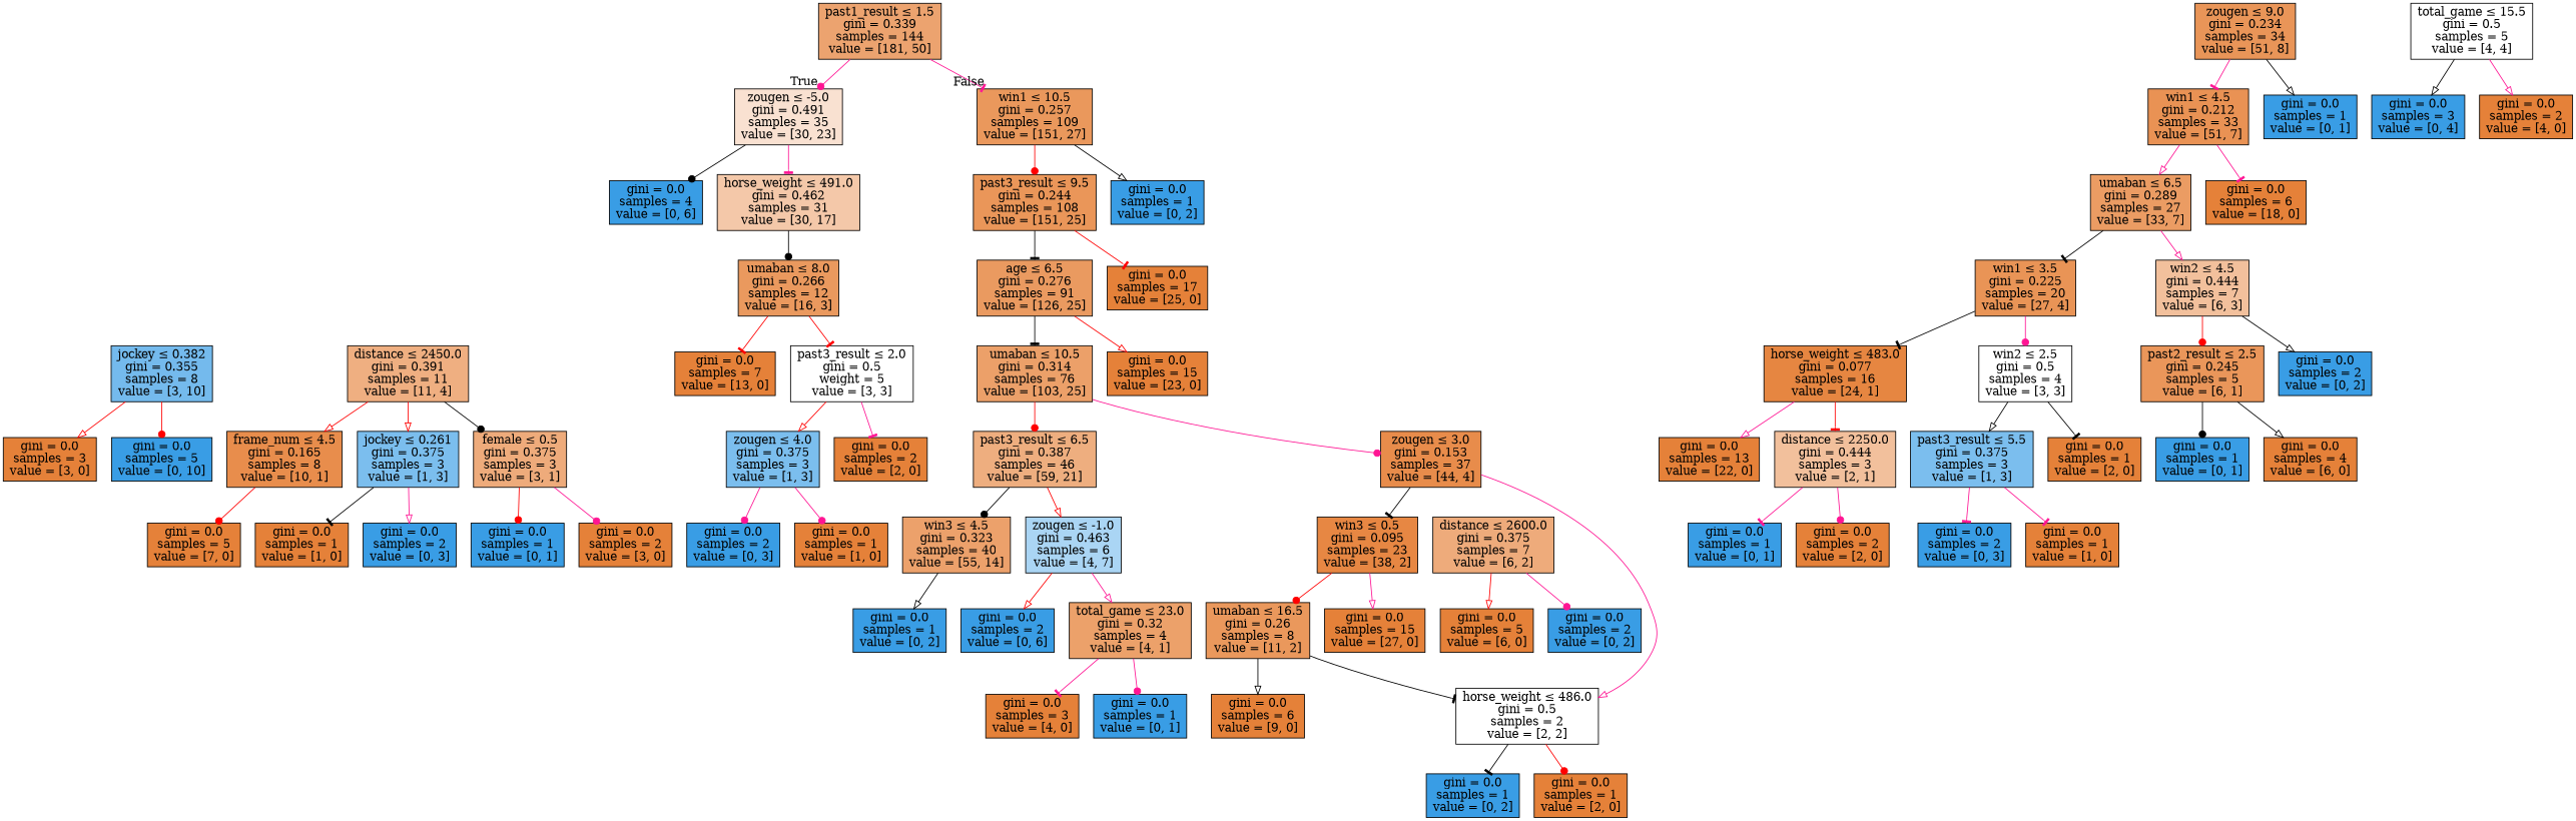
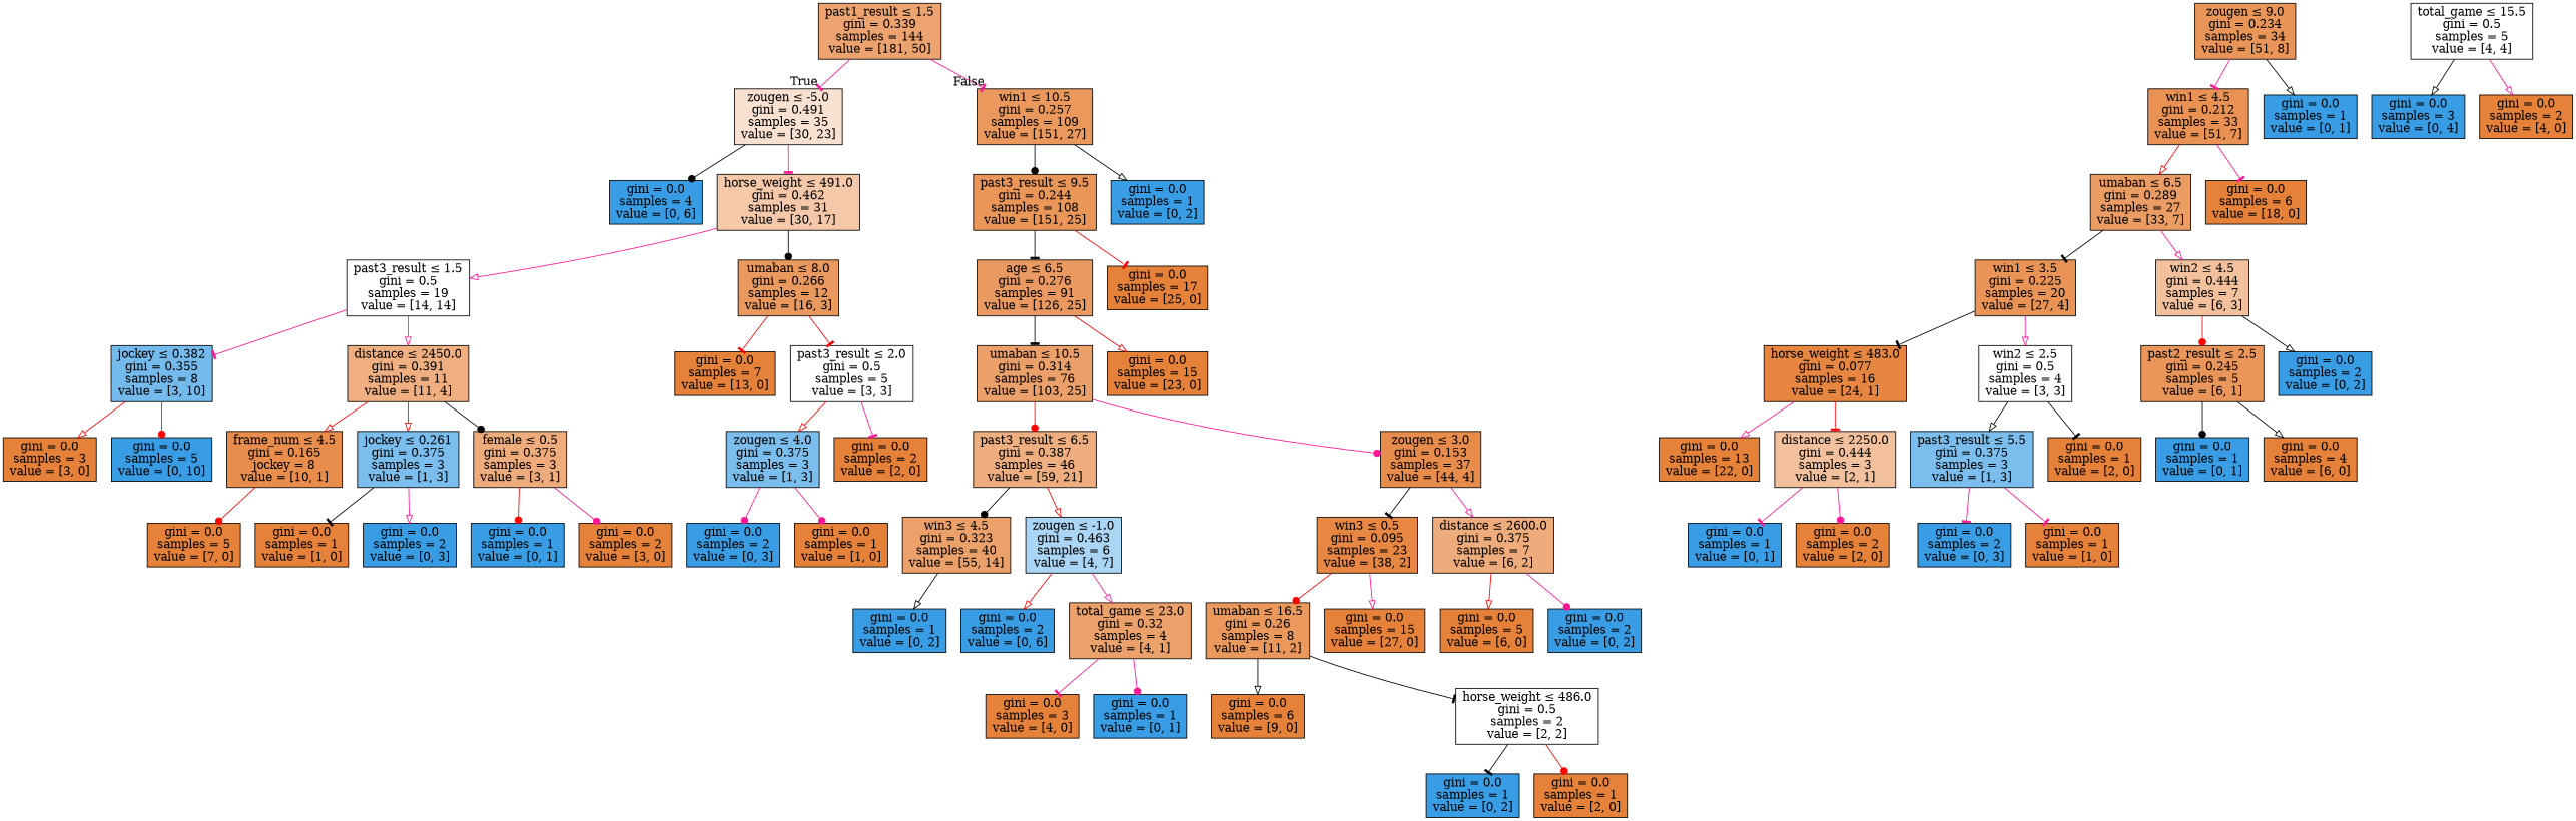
  digraph {
    node [color=black fillcolor="#e58139ff" shape=box style=filled]
    edge [arrowhead=onormal color=deeppink]
    n1 [fillcolor="#e58139b9" label=<past1_result &le; 1.5<br/>gini = 0.339<br/>samples = 144<br/>value = [181, 50]>]
    n2 [fillcolor="#e581393b" label=<zougen &le; -5.0<br/>gini = 0.491<br/>samples = 35<br/>value = [30, 23]>]
    n3 [fillcolor="#e58139d1" label=<win1 &le; 10.5<br/>gini = 0.257<br/>samples = 109<br/>value = [151, 27]>]
    n4 [fillcolor="#399de5ff" label=<gini = 0.0<br/>samples = 4<br/>value = [0, 6]>]
    n5 [fillcolor="#e581396e" label=<horse_weight &le; 491.0<br/>gini = 0.462<br/>samples = 31<br/>value = [30, 17]>]
    n6 [fillcolor="#e58139d5" label=<past3_result &le; 9.5<br/>gini = 0.244<br/>samples = 108<br/>value = [151, 25]>]
    n7 [fillcolor="#399de5ff" label=<gini = 0.0<br/>samples = 1<br/>value = [0, 2]>]
+   n8 [fillcolor="#e5813900" label=<past3_result &le; 1.5<br/>gini = 0.5<br/>samples = 19<br/>value = [14, 14]>]
    n9 [fillcolor="#e58139cf" label=<umaban &le; 8.0<br/>gini = 0.266<br/>samples = 12<br/>value = [16, 3]>]
    n10 [fillcolor="#399de5b3" label=<jockey &le; 0.382<br/>gini = 0.355<br/>samples = 8<br/>value = [3, 10]>]
    n11 [fillcolor="#e58139a2" label=<distance &le; 2450.0<br/>gini = 0.391<br/>samples = 11<br/>value = [11, 4]>]
    n12 [label=<gini = 0.0<br/>samples = 7<br/>value = [13, 0]>]
-   n13 [fillcolor="#e5813900" label=<past3_result &le; 2.0<br/>gini = 0.5<br/>weight = 5<br/>value = [3, 3]>]
+   n13 [fillcolor="#e5813900" label=<past3_result &le; 2.0<br/>gini = 0.5<br/>samples = 5<br/>value = [3, 3]>]
    n14 [label=<gini = 0.0<br/>samples = 3<br/>value = [3, 0]>]
    n15 [fillcolor="#399de5ff" label=<gini = 0.0<br/>samples = 5<br/>value = [0, 10]>]
-   n16 [fillcolor="#e58139e6" label=<frame_num &le; 4.5<br/>gini = 0.165<br/>samples = 8<br/>value = [10, 1]>]
+   n16 [fillcolor="#e58139e6" label=<frame_num &le; 4.5<br/>gini = 0.165<br/>jockey = 8<br/>value = [10, 1]>]
    n17 [fillcolor="#399de5aa" label=<jockey &le; 0.261<br/>gini = 0.375<br/>samples = 3<br/>value = [1, 3]>]
    n18 [fillcolor="#e58139aa" label=<female &le; 0.5<br/>gini = 0.375<br/>samples = 3<br/>value = [3, 1]>]
    n19 [label=<gini = 0.0<br/>samples = 5<br/>value = [7, 0]>]
    n20 [label=<gini = 0.0<br/>samples = 1<br/>value = [1, 0]>]
    n21 [fillcolor="#399de5ff" label=<gini = 0.0<br/>samples = 2<br/>value = [0, 3]>]
    n22 [fillcolor="#399de5ff" label=<gini = 0.0<br/>samples = 1<br/>value = [0, 1]>]
    n23 [label=<gini = 0.0<br/>samples = 2<br/>value = [3, 0]>]
    n24 [fillcolor="#399de5aa" label=<zougen &le; 4.0<br/>gini = 0.375<br/>samples = 3<br/>value = [1, 3]>]
    n25 [label=<gini = 0.0<br/>samples = 2<br/>value = [2, 0]>]
    n26 [fillcolor="#399de5ff" label=<gini = 0.0<br/>samples = 2<br/>value = [0, 3]>]
    n27 [label=<gini = 0.0<br/>samples = 1<br/>value = [1, 0]>]
    n28 [fillcolor="#e58139cc" label=<age &le; 6.5<br/>gini = 0.276<br/>samples = 91<br/>value = [126, 25]>]
    n29 [label=<gini = 0.0<br/>samples = 17<br/>value = [25, 0]>]
    n30 [fillcolor="#e58139c1" label=<umaban &le; 10.5<br/>gini = 0.314<br/>samples = 76<br/>value = [103, 25]>]
    n31 [label=<gini = 0.0<br/>samples = 15<br/>value = [23, 0]>]
    n32 [fillcolor="#e58139a4" label=<past3_result &le; 6.5<br/>gini = 0.387<br/>samples = 46<br/>value = [59, 21]>]
    n33 [fillcolor="#e58139e8" label=<zougen &le; 3.0<br/>gini = 0.153<br/>samples = 37<br/>value = [44, 4]>]
    n34 [fillcolor="#e58139be" label=<win3 &le; 4.5<br/>gini = 0.323<br/>samples = 40<br/>value = [55, 14]>]
    n35 [fillcolor="#399de56d" label=<zougen &le; -1.0<br/>gini = 0.463<br/>samples = 6<br/>value = [4, 7]>]
    n36 [fillcolor="#e58139f2" label=<win3 &le; 0.5<br/>gini = 0.095<br/>samples = 23<br/>value = [38, 2]>]
    n37 [fillcolor="#e58139aa" label=<distance &le; 2600.0<br/>gini = 0.375<br/>samples = 7<br/>value = [6, 2]>]
    n38 [fillcolor="#399de5ff" label=<gini = 0.0<br/>samples = 1<br/>value = [0, 2]>]
    n39 [fillcolor="#399de5ff" label=<gini = 0.0<br/>samples = 2<br/>value = [0, 6]>]
    n40 [fillcolor="#e58139bf" label=<total_game &le; 23.0<br/>gini = 0.32<br/>samples = 4<br/>value = [4, 1]>]
    n41 [fillcolor="#e58139d7" label=<zougen &le; 9.0<br/>gini = 0.234<br/>samples = 34<br/>value = [51, 8]>]
    n42 [fillcolor="#e58139dc" label=<win1 &le; 4.5<br/>gini = 0.212<br/>samples = 33<br/>value = [51, 7]>]
    n43 [fillcolor="#399de5ff" label=<gini = 0.0<br/>samples = 1<br/>value = [0, 1]>]
    n44 [fillcolor="#e5813900" label=<total_game &le; 15.5<br/>gini = 0.5<br/>samples = 5<br/>value = [4, 4]>]
    n45 [fillcolor="#399de5ff" label=<gini = 0.0<br/>samples = 3<br/>value = [0, 4]>]
    n46 [label=<gini = 0.0<br/>samples = 2<br/>value = [4, 0]>]
    n47 [fillcolor="#e58139c9" label=<umaban &le; 6.5<br/>gini = 0.289<br/>samples = 27<br/>value = [33, 7]>]
    n48 [label=<gini = 0.0<br/>samples = 6<br/>value = [18, 0]>]
    n49 [fillcolor="#e58139d9" label=<win1 &le; 3.5<br/>gini = 0.225<br/>samples = 20<br/>value = [27, 4]>]
    n50 [fillcolor="#e581397f" label=<win2 &le; 4.5<br/>gini = 0.444<br/>samples = 7<br/>value = [6, 3]>]
    n51 [fillcolor="#e58139f4" label=<horse_weight &le; 483.0<br/>gini = 0.077<br/>samples = 16<br/>value = [24, 1]>]
    n52 [fillcolor="#e5813900" label=<win2 &le; 2.5<br/>gini = 0.5<br/>samples = 4<br/>value = [3, 3]>]
    n53 [fillcolor="#e58139d4" label=<past2_result &le; 2.5<br/>gini = 0.245<br/>samples = 5<br/>value = [6, 1]>]
    n54 [fillcolor="#399de5ff" label=<gini = 0.0<br/>samples = 2<br/>value = [0, 2]>]
    n55 [label=<gini = 0.0<br/>samples = 13<br/>value = [22, 0]>]
    n56 [fillcolor="#e581397f" label=<distance &le; 2250.0<br/>gini = 0.444<br/>samples = 3<br/>value = [2, 1]>]
    n57 [fillcolor="#399de5aa" label=<past3_result &le; 5.5<br/>gini = 0.375<br/>samples = 3<br/>value = [1, 3]>]
    n58 [label=<gini = 0.0<br/>samples = 1<br/>value = [2, 0]>]
    n59 [fillcolor="#399de5ff" label=<gini = 0.0<br/>samples = 1<br/>value = [0, 1]>]
    n60 [label=<gini = 0.0<br/>samples = 2<br/>value = [2, 0]>]
    n61 [fillcolor="#399de5ff" label=<gini = 0.0<br/>samples = 2<br/>value = [0, 3]>]
    n62 [label=<gini = 0.0<br/>samples = 1<br/>value = [1, 0]>]
    n63 [fillcolor="#399de5ff" label=<gini = 0.0<br/>samples = 1<br/>value = [0, 1]>]
    n64 [label=<gini = 0.0<br/>samples = 4<br/>value = [6, 0]>]
    n65 [label=<gini = 0.0<br/>samples = 3<br/>value = [4, 0]>]
    n66 [fillcolor="#399de5ff" label=<gini = 0.0<br/>samples = 1<br/>value = [0, 1]>]
    n67 [fillcolor="#e58139d1" label=<umaban &le; 16.5<br/>gini = 0.26<br/>samples = 8<br/>value = [11, 2]>]
    n68 [label=<gini = 0.0<br/>samples = 15<br/>value = [27, 0]>]
    n69 [label=<gini = 0.0<br/>samples = 5<br/>value = [6, 0]>]
    n70 [fillcolor="#399de5ff" label=<gini = 0.0<br/>samples = 2<br/>value = [0, 2]>]
    n71 [label=<gini = 0.0<br/>samples = 6<br/>value = [9, 0]>]
    n72 [fillcolor="#e5813900" label=<horse_weight &le; 486.0<br/>gini = 0.5<br/>samples = 2<br/>value = [2, 2]>]
    n73 [fillcolor="#399de5ff" label=<gini = 0.0<br/>samples = 1<br/>value = [0, 2]>]
    n74 [label=<gini = 0.0<br/>samples = 1<br/>value = [2, 0]>]
-   n1 -> n2 [arrowhead=dot headlabel=True labelangle=45 labeldistance=2.5]
+   n1 -> n2 [arrowhead=tee headlabel=True labelangle=45 labeldistance=2.5]
    n1 -> n3 [arrowhead=tee headlabel=False labelangle=-45 labeldistance=2.5]
    n2 -> n4 [arrowhead=dot color=black]
    n2 -> n5 [arrowhead=tee]
-   n3 -> n6 [arrowhead=dot color=red]
+   n3 -> n6 [arrowhead=dot color=black]
    n3 -> n7 [color=black]
+   n5 -> n8
    n5 -> n9 [arrowhead=dot color=black]
    n6 -> n28 [arrowhead=tee color=black]
    n6 -> n29 [arrowhead=tee color=red]
+   n8 -> n10 [arrowhead=tee]
+   n8 -> n11
    n9 -> n12 [arrowhead=tee color=red]
    n9 -> n13 [arrowhead=tee color=red]
    n10 -> n14 [color=red]
    n10 -> n15 [arrowhead=dot color=red]
    n11 -> n16 [color=red]
    n11 -> n17 [color=red]
    n11 -> n18 [arrowhead=dot color=black]
    n13 -> n24 [color=red]
    n13 -> n25 [arrowhead=tee]
    n16 -> n19 [arrowhead=dot color=red]
    n17 -> n20 [arrowhead=tee color=black]
    n17 -> n21
    n18 -> n22 [arrowhead=dot color=red]
    n18 -> n23 [arrowhead=dot]
    n24 -> n26 [arrowhead=dot]
    n24 -> n27 [arrowhead=dot]
    n28 -> n30 [arrowhead=tee color=black]
    n28 -> n31 [color=red]
    n30 -> n32 [arrowhead=dot color=red]
    n30 -> n33 [arrowhead=dot]
    n32 -> n34 [arrowhead=dot color=black]
    n32 -> n35 [color=red]
    n33 -> n36 [arrowhead=tee color=black]
-   n33 -> n72
+   n33 -> n37
    n34 -> n38 [color=black]
    n35 -> n39 [color=red]
    n35 -> n40
    n36 -> n67 [arrowhead=dot color=red]
    n36 -> n68
    n37 -> n69 [color=red]
    n37 -> n70 [arrowhead=dot]
    n40 -> n65 [arrowhead=tee]
    n40 -> n66 [arrowhead=dot]
    n41 -> n42 [arrowhead=tee]
    n41 -> n43 [color=black]
-   n42 -> n47
+   n42 -> n47 [color=red]
    n42 -> n48 [arrowhead=tee]
    n44 -> n45 [color=black]
    n44 -> n46
    n47 -> n49 [arrowhead=tee color=black]
    n47 -> n50
    n49 -> n51 [arrowhead=tee color=black]
-   n49 -> n52 [arrowhead=dot]
+   n49 -> n52
    n50 -> n53 [arrowhead=dot color=red]
    n50 -> n54 [color=black]
    n51 -> n55
    n51 -> n56 [arrowhead=tee color=red]
    n52 -> n57 [color=black]
    n52 -> n58 [arrowhead=tee color=black]
    n53 -> n63 [arrowhead=dot color=black]
    n53 -> n64 [color=black]
    n56 -> n59 [arrowhead=tee]
    n56 -> n60 [arrowhead=dot]
    n57 -> n61 [arrowhead=tee]
    n57 -> n62 [arrowhead=tee]
    n67 -> n71 [color=black]
    n67 -> n72 [arrowhead=tee color=black]
    n72 -> n73 [arrowhead=tee color=black]
    n72 -> n74 [arrowhead=dot color=red]
  }
